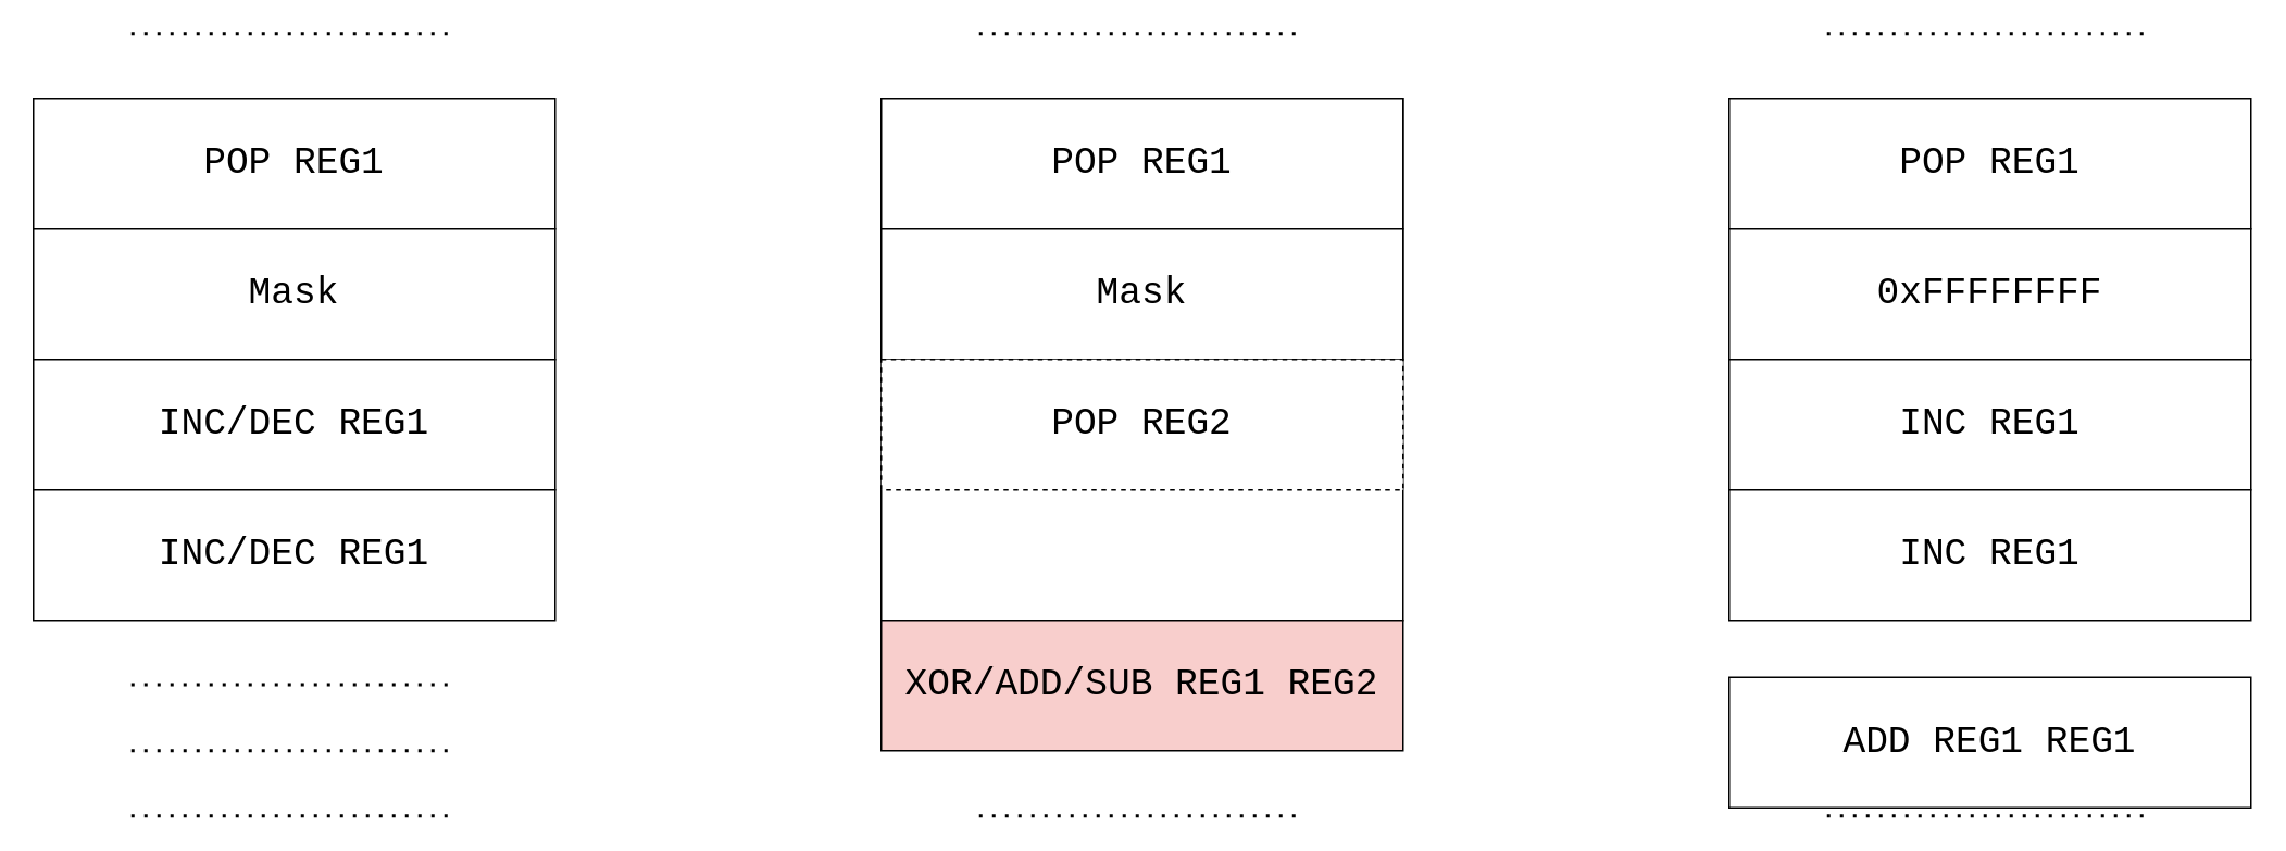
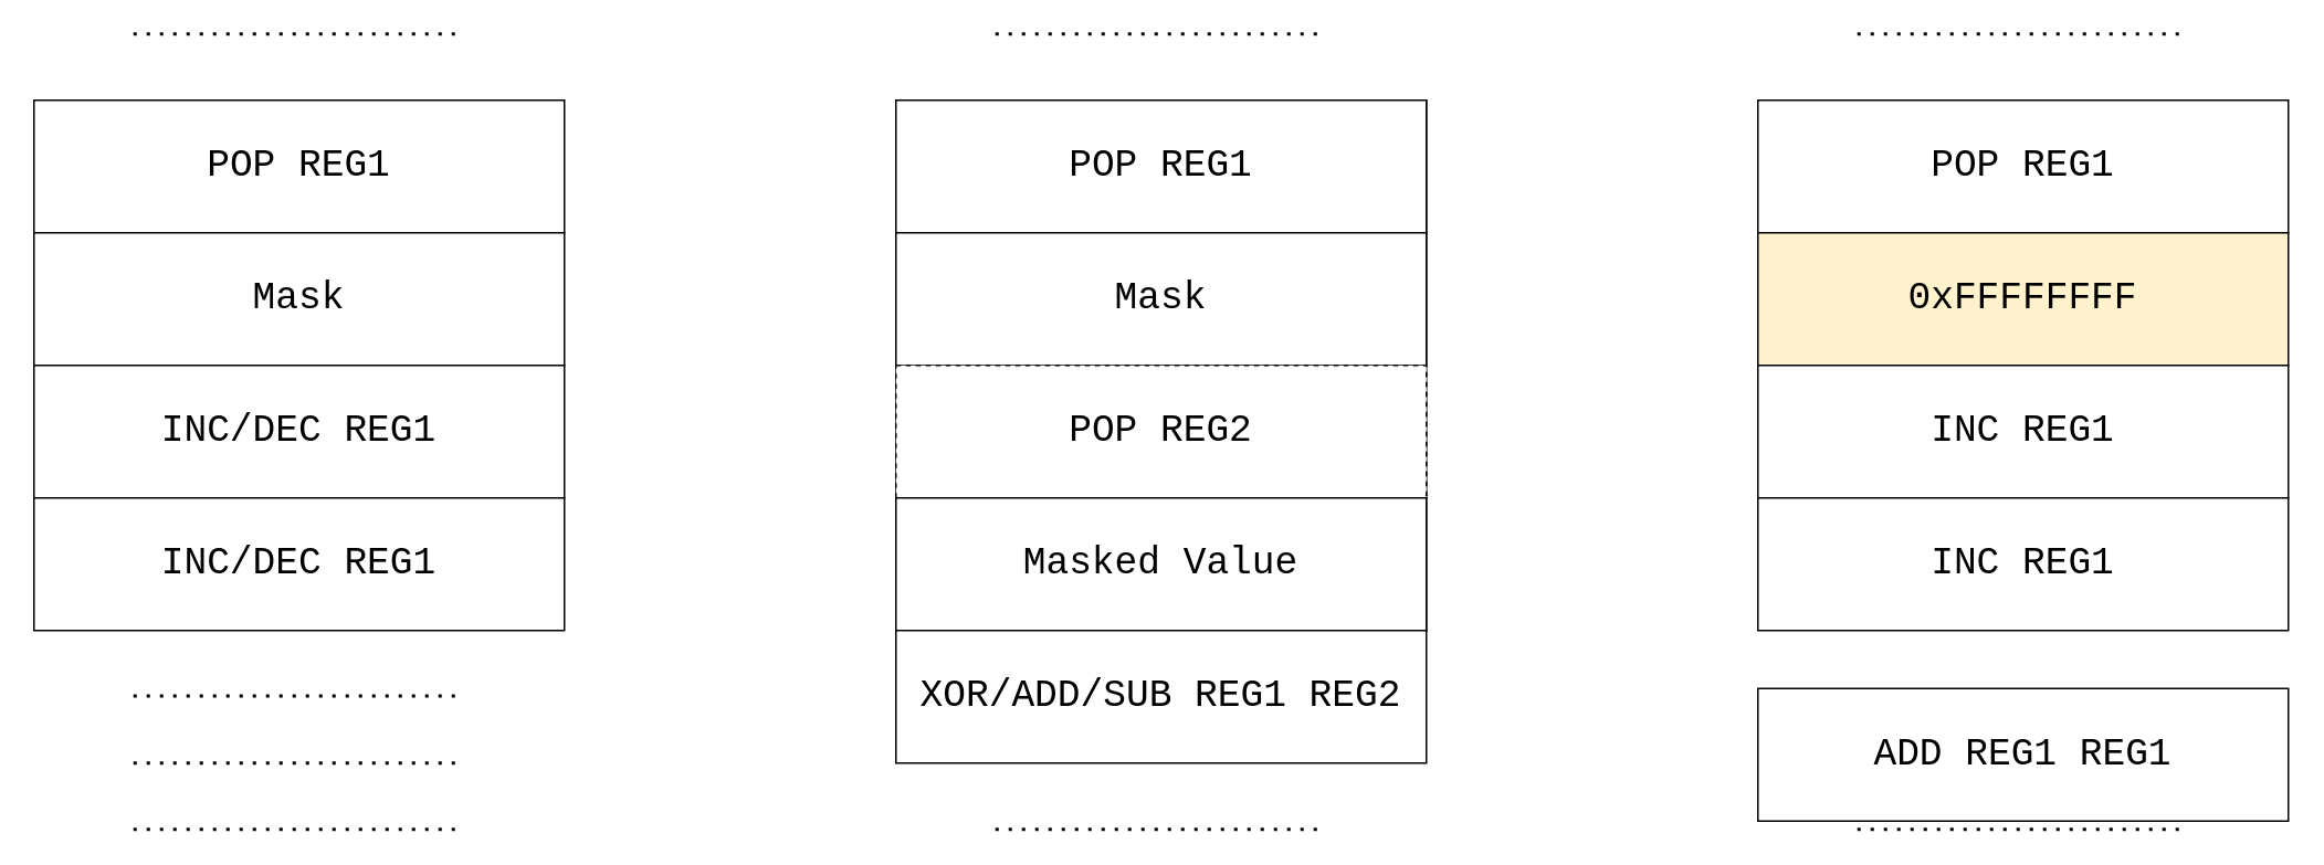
  <mxCell id="0" />
  <mxCell id="1" parent="0" />
  <mxCell id="2" value="" style="whiteSpace=wrap;html=1;aspect=fixed;fontSize=23;fontFamily=Courier New;" vertex="1" parent="1"><mxGeometry x="540" y="60" width="320" height="320" as="geometry" /></mxCell>
  <mxCell id="3" value="POP REG1" style="rounded=0;whiteSpace=wrap;html=1;fontSize=23;fontFamily=Courier New;" vertex="1" parent="1"><mxGeometry x="540" y="60" width="320" height="80" as="geometry" /></mxCell>
  <mxCell id="4" value="Mask" style="rounded=0;whiteSpace=wrap;html=1;fontSize=23;fontFamily=Courier New;" vertex="1" parent="1"><mxGeometry x="540" y="140" width="320" height="80" as="geometry" /></mxCell>
  <mxCell id="5" value="POP REG2" style="rounded=0;whiteSpace=wrap;html=1;fontSize=23;fontFamily=Courier New;dashed=1;" vertex="1" parent="1"><mxGeometry x="540" y="220" width="320" height="80" as="geometry" /></mxCell>
- <mxCell id="7" value="XOR/ADD/SUB REG1 REG2" style="rounded=0;whiteSpace=wrap;html=1;fontSize=23;fontFamily=Courier New;fillColor=#f8cecc;" vertex="1" parent="1"><mxGeometry x="540" y="380" width="320" height="80" as="geometry" /></mxCell>
+ <mxCell id="6" value="Masked Value" style="rounded=0;whiteSpace=wrap;html=1;fontSize=23;fontFamily=Courier New;" vertex="1" parent="1"><mxGeometry x="540" y="300" width="320" height="80" as="geometry" /></mxCell>
+ <mxCell id="7" value="XOR/ADD/SUB REG1 REG2" style="rounded=0;whiteSpace=wrap;html=1;fontSize=23;fontFamily=Courier New;" vertex="1" parent="1"><mxGeometry x="540" y="380" width="320" height="80" as="geometry" /></mxCell>
  <mxCell id="8" value="" style="endArrow=none;dashed=1;html=1;dashPattern=1 3;strokeWidth=2;rounded=0;fontSize=23;fontFamily=Courier New;" edge="1" parent="1"><mxGeometry width="50" height="50" relative="1" as="geometry"><mxPoint x="600" y="500" as="sourcePoint" /><mxPoint x="800" y="500" as="targetPoint" /></mxGeometry></mxCell>
  <mxCell id="9" value="" style="endArrow=none;dashed=1;html=1;dashPattern=1 3;strokeWidth=2;rounded=0;fontSize=23;fontFamily=Courier New;" edge="1" parent="1"><mxGeometry width="50" height="50" relative="1" as="geometry"><mxPoint x="600" y="20" as="sourcePoint" /><mxPoint x="800" y="20" as="targetPoint" /></mxGeometry></mxCell>
  <mxCell id="10" value="POP REG1" style="rounded=0;whiteSpace=wrap;html=1;fontSize=23;fontFamily=Courier New;" vertex="1" parent="1"><mxGeometry x="20" y="60" width="320" height="80" as="geometry" /></mxCell>
  <mxCell id="11" value="" style="endArrow=none;dashed=1;html=1;dashPattern=1 3;strokeWidth=2;rounded=0;fontSize=23;fontFamily=Courier New;" edge="1" parent="1"><mxGeometry width="50" height="50" relative="1" as="geometry"><mxPoint x="80" y="20" as="sourcePoint" /><mxPoint x="280" y="20" as="targetPoint" /></mxGeometry></mxCell>
  <mxCell id="12" value="Mask" style="rounded=0;whiteSpace=wrap;html=1;fontSize=23;fontFamily=Courier New;" vertex="1" parent="1"><mxGeometry x="20" y="140" width="320" height="80" as="geometry" /></mxCell>
  <mxCell id="13" value="INC/DEC REG1" style="rounded=0;whiteSpace=wrap;html=1;fontSize=23;fontFamily=Courier New;" vertex="1" parent="1"><mxGeometry x="20" y="220" width="320" height="80" as="geometry" /></mxCell>
  <mxCell id="14" value="INC/DEC REG1" style="rounded=0;whiteSpace=wrap;html=1;fontSize=23;fontFamily=Courier New;" vertex="1" parent="1"><mxGeometry x="20" y="300" width="320" height="80" as="geometry" /></mxCell>
  <mxCell id="15" value="" style="endArrow=none;dashed=1;html=1;dashPattern=1 3;strokeWidth=2;rounded=0;fontSize=23;fontFamily=Courier New;" edge="1" parent="1"><mxGeometry width="50" height="50" relative="1" as="geometry"><mxPoint x="80" y="419.5" as="sourcePoint" /><mxPoint x="280" y="419.5" as="targetPoint" /></mxGeometry></mxCell>
  <mxCell id="16" value="" style="endArrow=none;dashed=1;html=1;dashPattern=1 3;strokeWidth=2;rounded=0;fontSize=23;fontFamily=Courier New;" edge="1" parent="1"><mxGeometry width="50" height="50" relative="1" as="geometry"><mxPoint x="80" y="460" as="sourcePoint" /><mxPoint x="280" y="460" as="targetPoint" /></mxGeometry></mxCell>
  <mxCell id="17" value="" style="endArrow=none;dashed=1;html=1;dashPattern=1 3;strokeWidth=2;rounded=0;fontSize=23;fontFamily=Courier New;" edge="1" parent="1"><mxGeometry width="50" height="50" relative="1" as="geometry"><mxPoint x="80" y="500" as="sourcePoint" /><mxPoint x="280" y="500" as="targetPoint" /></mxGeometry></mxCell>
  <mxCell id="18" value="POP REG1" style="rounded=0;whiteSpace=wrap;html=1;fontSize=23;fontFamily=Courier New;" vertex="1" parent="1"><mxGeometry x="1060" y="60" width="320" height="80" as="geometry" /></mxCell>
  <mxCell id="19" value="" style="endArrow=none;dashed=1;html=1;dashPattern=1 3;strokeWidth=2;rounded=0;fontSize=23;fontFamily=Courier New;" edge="1" parent="1"><mxGeometry width="50" height="50" relative="1" as="geometry"><mxPoint x="1120" y="20" as="sourcePoint" /><mxPoint x="1320" y="20" as="targetPoint" /></mxGeometry></mxCell>
- <mxCell id="20" value="0xFFFFFFFF" style="rounded=0;whiteSpace=wrap;html=1;fontSize=23;fontFamily=Courier New;" vertex="1" parent="1"><mxGeometry x="1060" y="140" width="320" height="80" as="geometry" /></mxCell>
+ <mxCell id="20" value="0xFFFFFFFF" style="rounded=0;whiteSpace=wrap;html=1;fontSize=23;fontFamily=Courier New;fillColor=#fff2cc;" vertex="1" parent="1"><mxGeometry x="1060" y="140" width="320" height="80" as="geometry" /></mxCell>
  <mxCell id="21" value="INC REG1" style="rounded=0;whiteSpace=wrap;html=1;fontSize=23;fontFamily=Courier New;" vertex="1" parent="1"><mxGeometry x="1060" y="220" width="320" height="80" as="geometry" /></mxCell>
  <mxCell id="22" value="ADD REG1 REG1" style="rounded=0;whiteSpace=wrap;html=1;fontSize=23;fontFamily=Courier New;" vertex="1" parent="1"><mxGeometry x="1060" y="415" width="320" height="80" as="geometry" /></mxCell>
  <mxCell id="23" value="INC REG1" style="rounded=0;whiteSpace=wrap;html=1;fontSize=23;fontFamily=Courier New;" vertex="1" parent="1"><mxGeometry x="1060" y="300" width="320" height="80" as="geometry" /></mxCell>
  <mxCell id="24" value="" style="endArrow=none;dashed=1;html=1;dashPattern=1 3;strokeWidth=2;rounded=0;fontSize=23;fontFamily=Courier New;" edge="1" parent="1"><mxGeometry width="50" height="50" relative="1" as="geometry"><mxPoint x="1120" y="500" as="sourcePoint" /><mxPoint x="1320" y="500" as="targetPoint" /></mxGeometry></mxCell>
